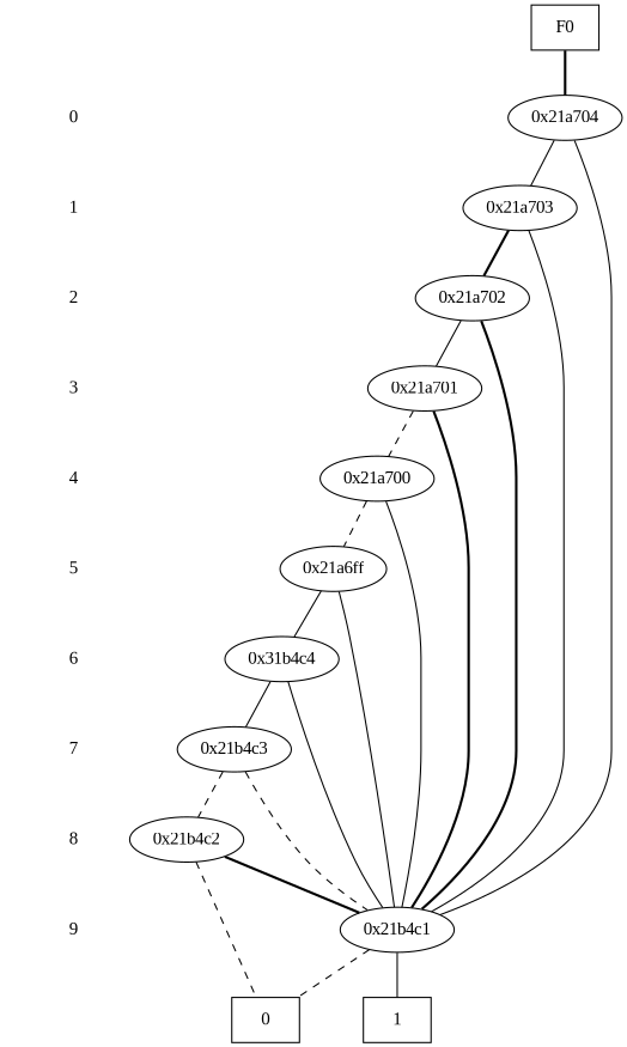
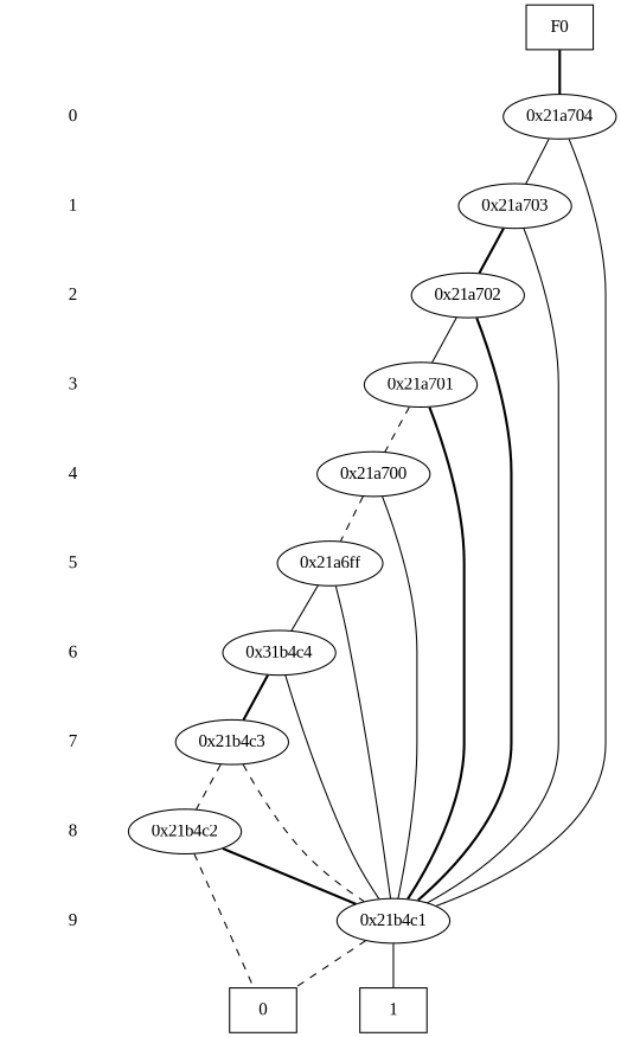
  digraph {
    fontname="Liberation Serif"
    node [fontname="Liberation Serif" shape=plaintext]
    edge [dir=none fontname="Liberation Serif" style=invis]
    "CONST NODES" [style=invis]
    " 0 "
    " 1 "
    " 2 "
    " 3 "
    " 4 "
    " 5 "
    " 6 "
    " 7 "
    " 8 "
    " 9 "
    F0 [shape=box]
    "0x21a704" [shape=""]
    "0x21a703" [shape=""]
    "0x21a702" [shape=""]
    "0x21a701" [shape=""]
    "0x21a700" [shape=""]
    "0x21a6ff" [shape=""]
    n19 [label="0x31b4c4" shape=""]
    "0x21b4c3" [shape=""]
    "0x21b4c2" [shape=""]
    "0x21b4c1" [shape=""]
    n23 [label=0 shape=box]
    n24 [label=1 shape=box]
    subgraph sub_1 {
      "CONST NODES"
      " 0 "
      " 1 "
      " 2 "
      " 3 "
      " 4 "
      " 5 "
      " 6 "
      " 7 "
      " 8 "
      " 9 "
    }
    subgraph sub_2 {
      rank=same
      F0
    }
    subgraph sub_3 {
      rank=same
      " 0 "
      "0x21a704"
    }
    subgraph sub_4 {
      rank=same
      " 1 "
      "0x21a703"
    }
    subgraph sub_5 {
      rank=same
      " 2 "
      "0x21a702"
    }
    subgraph sub_6 {
      rank=same
      " 3 "
      "0x21a701"
    }
    subgraph sub_7 {
      rank=same
      " 4 "
      "0x21a700"
    }
    subgraph sub_8 {
      rank=same
      " 5 "
      "0x21a6ff"
    }
    subgraph sub_9 {
      rank=same
      " 6 "
      n19
    }
    subgraph sub_10 {
      rank=same
      " 7 "
      "0x21b4c3"
    }
    subgraph sub_11 {
      rank=same
      " 8 "
      "0x21b4c2"
    }
    subgraph sub_12 {
      rank=same
      " 9 "
      "0x21b4c1"
    }
    subgraph sub_13 {
      rank=same
      "CONST NODES"
      subgraph sub_14 {
        rank=same
        n23
        n24
      }
    }
    " 0 " -> " 1 "
    " 1 " -> " 2 "
    " 2 " -> " 3 "
    " 3 " -> " 4 "
    " 4 " -> " 5 "
    " 5 " -> " 6 "
    " 6 " -> " 7 "
    " 7 " -> " 8 "
    " 8 " -> " 9 "
    " 9 " -> "CONST NODES"
    F0 -> "0x21a704" [style=bold]
    "0x21a704" -> "0x21a703" [style=solid]
    "0x21a704" -> "0x21b4c1" [style=solid]
    "0x21a703" -> "0x21a702" [style=bold]
    "0x21a703" -> "0x21b4c1" [style=solid]
    "0x21a702" -> "0x21a701" [style=solid]
    "0x21a702" -> "0x21b4c1" [style=bold]
    "0x21a701" -> "0x21a700" [style=dashed]
    "0x21a701" -> "0x21b4c1" [style=bold]
    "0x21a700" -> "0x21a6ff" [style=dashed]
    "0x21a700" -> "0x21b4c1" [style=solid]
    "0x21a6ff" -> n19 [style=solid]
    "0x21a6ff" -> "0x21b4c1" [style=solid]
-   n19 -> "0x21b4c3" [style=solid]
+   n19 -> "0x21b4c3" [style=bold]
    n19 -> "0x21b4c1" [style=solid]
    "0x21b4c3" -> "0x21b4c2" [style=dashed]
    "0x21b4c3" -> "0x21b4c1" [style=dashed]
    "0x21b4c2" -> "0x21b4c1" [style=bold]
    "0x21b4c2" -> n23 [style=dashed]
    "0x21b4c1" -> n23 [style=dashed]
    "0x21b4c1" -> n24 [style=solid]
  }
